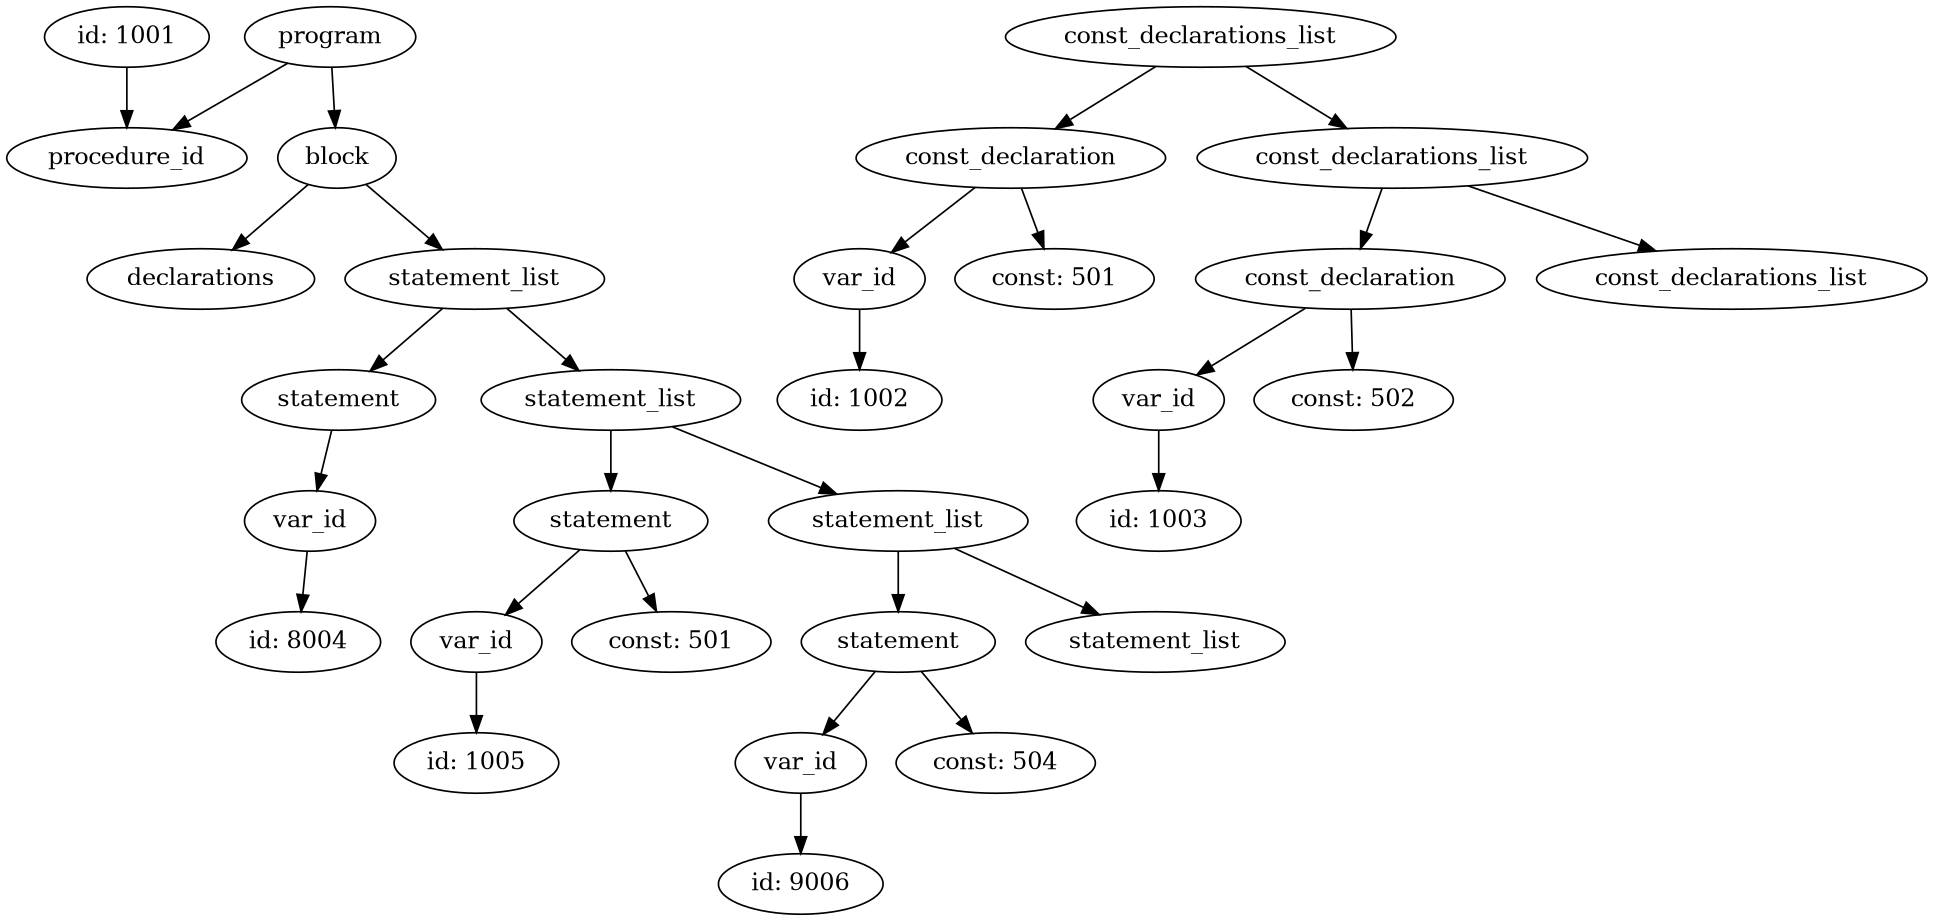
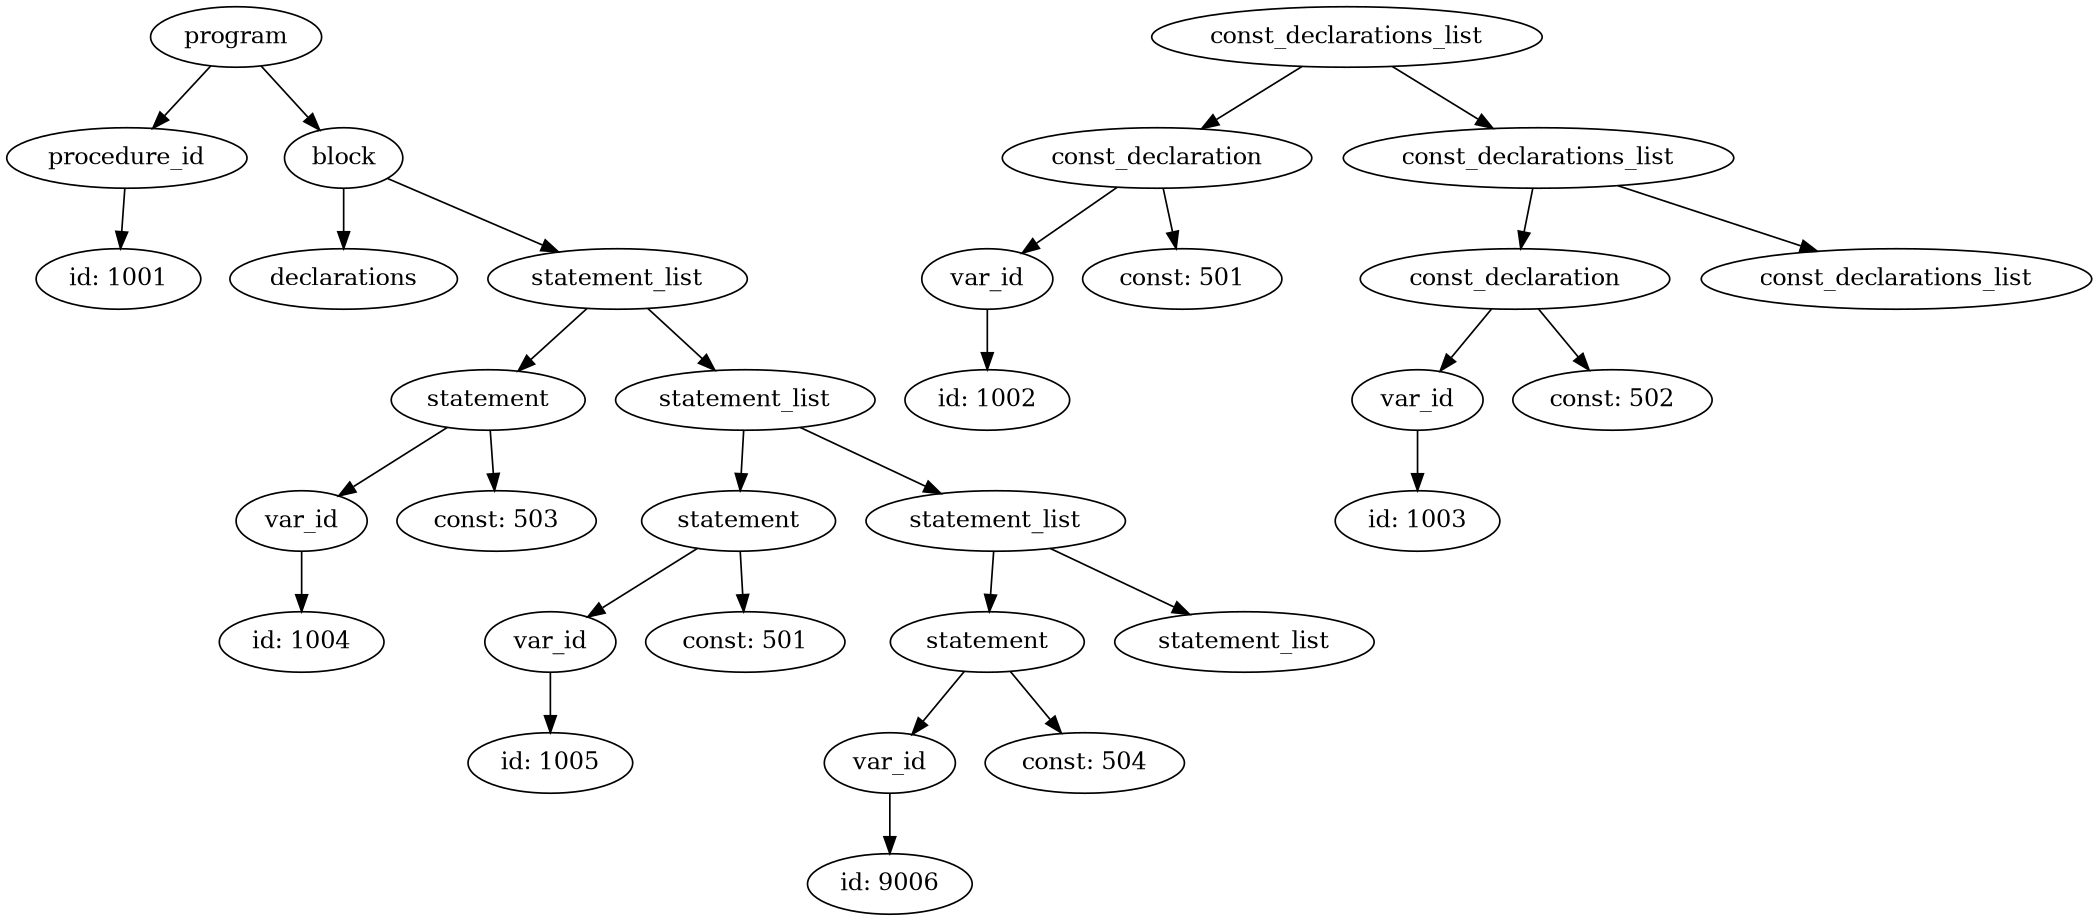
  digraph {
    n1 [label=program]
    n2 [label=procedure_id]
    n3 [label=block]
    n4 [label="id: 1001"]
    n5 [label=declarations]
    n6 [label=statement_list]
    n7 [label=statement]
    n8 [label=statement_list]
    n9 [label=const_declarations_list]
    n10 [label=const_declaration]
    n11 [label=const_declarations_list]
    n12 [label=var_id]
    n13 [label="const: 501"]
    n14 [label=const_declaration]
    n15 [label=const_declarations_list]
    n16 [label="id: 1002"]
    n17 [label=var_id]
    n18 [label="const: 502"]
    n19 [label="id: 1003"]
    n20 [label=var_id]
+   n21 [label="const: 503"]
    n22 [label=statement]
    n23 [label=statement_list]
-   n24 [label="id: 8004"]
+   n24 [label="id: 1004"]
    n25 [label=var_id]
    n26 [label="const: 501"]
    n27 [label=statement]
    n28 [label=statement_list]
    n29 [label="id: 1005"]
    n30 [label=var_id]
    n31 [label="const: 504"]
    n32 [label="id: 9006"]
    n1 -> n2
    n1 -> n3
-   n4 -> n2
+   n2 -> n4
    n3 -> n5
    n3 -> n6
    n6 -> n7
    n6 -> n8
    n7 -> n20
+   n7 -> n21
    n8 -> n22
    n8 -> n23
    n9 -> n10
    n9 -> n11
    n10 -> n12
    n10 -> n13
    n11 -> n14
    n11 -> n15
    n12 -> n16
    n14 -> n17
    n14 -> n18
    n17 -> n19
    n20 -> n24
    n22 -> n25
    n22 -> n26
    n23 -> n27
    n23 -> n28
    n25 -> n29
    n27 -> n30
    n27 -> n31
    n30 -> n32
  }
